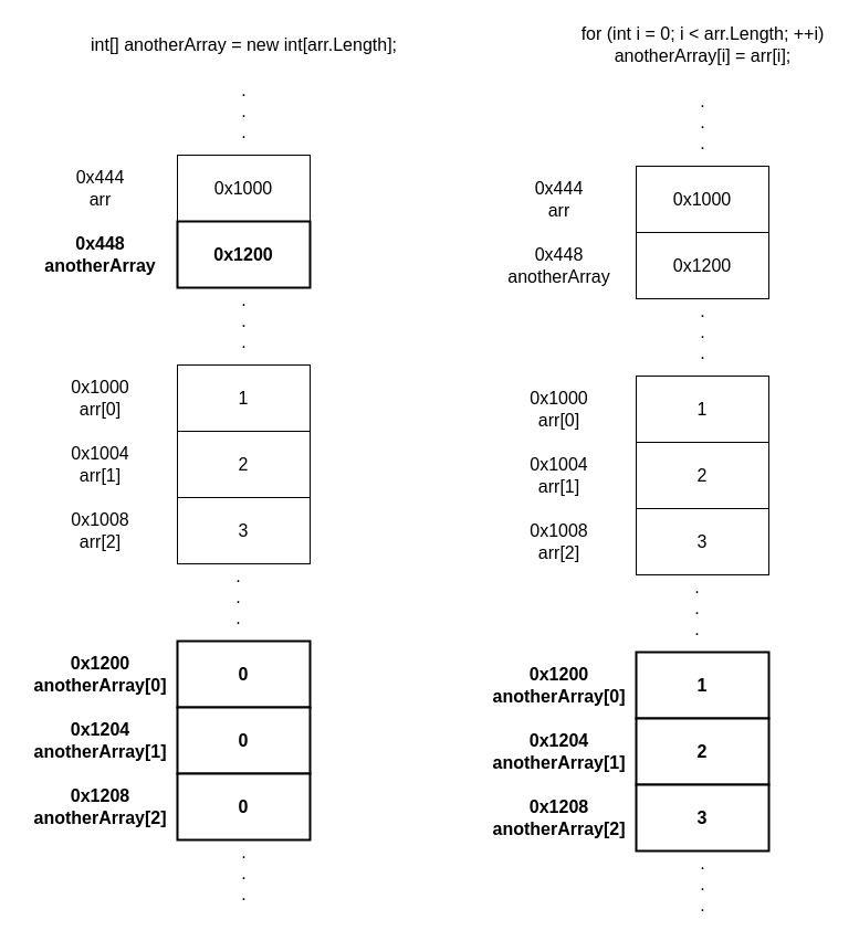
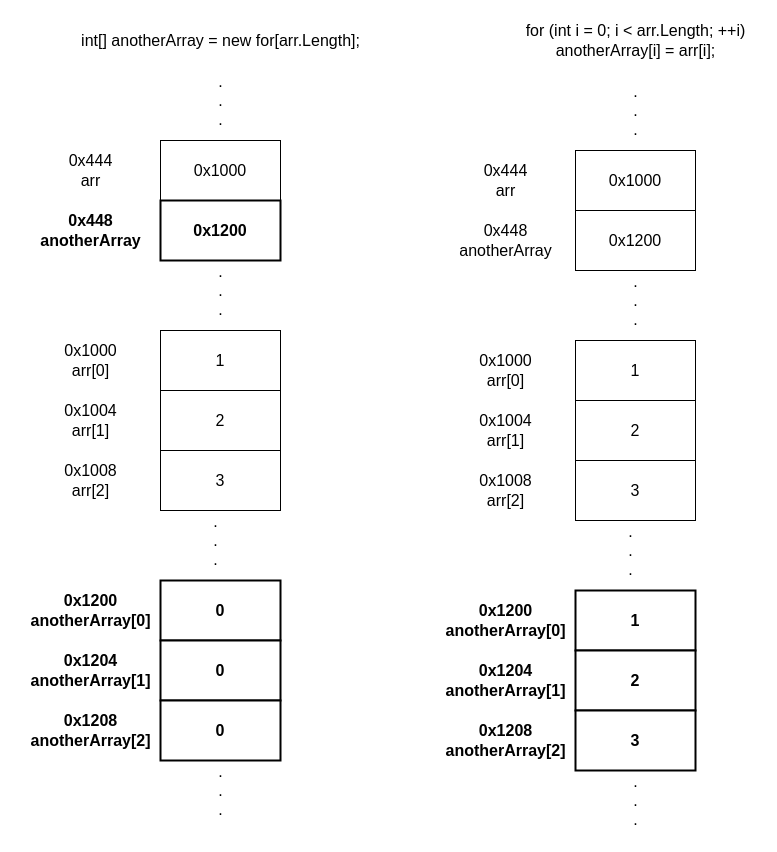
  <mxCell id="0" />
  <mxCell id="1" parent="0" />
  <mxCell id="2" value="0x1000" style="rounded=0;whiteSpace=wrap;html=1;fontSize=16;" parent="1" vertex="1"><mxGeometry x="160" y="140" width="120" height="60" as="geometry" /></mxCell>
  <mxCell id="3" value="0x444&lt;br&gt;arr" style="text;html=1;align=center;verticalAlign=middle;resizable=0;points=[];autosize=1;fontSize=16;" parent="1" vertex="1"><mxGeometry x="60" y="150" width="60" height="40" as="geometry" /></mxCell>
  <mxCell id="4" value=".&lt;br&gt;.&lt;br&gt;." style="text;html=1;align=center;verticalAlign=middle;resizable=0;points=[];autosize=1;fontSize=16;" parent="1" vertex="1"><mxGeometry x="210" y="260" width="20" height="60" as="geometry" /></mxCell>
  <mxCell id="5" value="1" style="rounded=0;whiteSpace=wrap;html=1;fontSize=16;" parent="1" vertex="1"><mxGeometry x="160" y="330" width="120" height="60" as="geometry" /></mxCell>
  <mxCell id="6" value="0x1000&lt;br&gt;arr[0]" style="text;html=1;align=center;verticalAlign=middle;resizable=0;points=[];autosize=1;fontSize=16;" parent="1" vertex="1"><mxGeometry x="55" y="340" width="70" height="40" as="geometry" /></mxCell>
  <mxCell id="7" value="2" style="rounded=0;whiteSpace=wrap;html=1;fontSize=16;" parent="1" vertex="1"><mxGeometry x="160" y="390" width="120" height="60" as="geometry" /></mxCell>
  <mxCell id="8" value="0x1004&lt;br&gt;arr[1]" style="text;html=1;align=center;verticalAlign=middle;resizable=0;points=[];autosize=1;fontSize=16;" parent="1" vertex="1"><mxGeometry x="55" y="400" width="70" height="40" as="geometry" /></mxCell>
  <mxCell id="9" value="0x1008&lt;br&gt;arr[2]" style="text;html=1;align=center;verticalAlign=middle;resizable=0;points=[];autosize=1;fontSize=16;" parent="1" vertex="1"><mxGeometry x="55" y="460" width="70" height="40" as="geometry" /></mxCell>
  <mxCell id="10" value="3" style="rounded=0;whiteSpace=wrap;html=1;fontSize=16;" parent="1" vertex="1"><mxGeometry x="160" y="450" width="120" height="60" as="geometry" /></mxCell>
  <mxCell id="11" value=".&lt;br&gt;.&lt;br&gt;." style="text;html=1;align=center;verticalAlign=middle;resizable=0;points=[];autosize=1;fontSize=16;" parent="1" vertex="1"><mxGeometry x="210" y="70" width="20" height="60" as="geometry" /></mxCell>
  <mxCell id="12" value=".&lt;br&gt;.&lt;br&gt;." style="text;html=1;align=center;verticalAlign=middle;resizable=0;points=[];autosize=1;fontSize=16;" parent="1" vertex="1"><mxGeometry x="205" y="510" width="20" height="60" as="geometry" /></mxCell>
  <mxCell id="13" value="0x1200" style="rounded=0;whiteSpace=wrap;html=1;fontSize=16;strokeWidth=2;fontStyle=1" parent="1" vertex="1"><mxGeometry x="160" y="200" width="120" height="60" as="geometry" /></mxCell>
  <mxCell id="14" value="0x448&lt;br&gt;anotherArray" style="text;html=1;align=center;verticalAlign=middle;resizable=0;points=[];autosize=1;fontSize=16;strokeWidth=2;fontStyle=1" parent="1" vertex="1"><mxGeometry x="30" y="210" width="120" height="40" as="geometry" /></mxCell>
- <mxCell id="15" value="&lt;font style=&quot;font-size: 16px&quot;&gt;int[] anotherArray = new int[arr.Length];&lt;/font&gt;" style="text;html=1;align=center;verticalAlign=middle;resizable=0;points=[];autosize=1;" parent="1" vertex="1"><mxGeometry x="75" y="30" width="290" height="20" as="geometry" /></mxCell>
+ <mxCell id="15" value="&lt;font style=&quot;font-size: 16px&quot;&gt;int[] anotherArray = new for[arr.Length];&lt;/font&gt;" style="text;html=1;align=center;verticalAlign=middle;resizable=0;points=[];autosize=1;" parent="1" vertex="1"><mxGeometry x="75" y="30" width="290" height="20" as="geometry" /></mxCell>
  <mxCell id="16" value="0" style="rounded=0;whiteSpace=wrap;html=1;fontSize=16;fontStyle=1;strokeWidth=2;" parent="1" vertex="1"><mxGeometry x="160" y="580" width="120" height="60" as="geometry" /></mxCell>
  <mxCell id="17" value="0x1200&lt;br&gt;anotherArray[0]" style="text;html=1;align=center;verticalAlign=middle;resizable=0;points=[];autosize=1;fontSize=16;fontStyle=1;strokeWidth=2;" parent="1" vertex="1"><mxGeometry x="20" y="590" width="140" height="40" as="geometry" /></mxCell>
  <mxCell id="18" value="0" style="rounded=0;whiteSpace=wrap;html=1;fontSize=16;fontStyle=1;strokeWidth=2;" parent="1" vertex="1"><mxGeometry x="160" y="640" width="120" height="60" as="geometry" /></mxCell>
  <mxCell id="19" value="0" style="rounded=0;whiteSpace=wrap;html=1;fontSize=16;fontStyle=1;strokeWidth=2;" parent="1" vertex="1"><mxGeometry x="160" y="700" width="120" height="60" as="geometry" /></mxCell>
  <mxCell id="20" value="0x1204&lt;br&gt;anotherArray[1]" style="text;html=1;align=center;verticalAlign=middle;resizable=0;points=[];autosize=1;fontSize=16;fontStyle=1;strokeWidth=2;" parent="1" vertex="1"><mxGeometry x="20" y="650" width="140" height="40" as="geometry" /></mxCell>
  <mxCell id="21" value="0x1208&lt;br&gt;anotherArray[2]" style="text;html=1;align=center;verticalAlign=middle;resizable=0;points=[];autosize=1;fontSize=16;fontStyle=1;strokeWidth=2;" parent="1" vertex="1"><mxGeometry x="20" y="710" width="140" height="40" as="geometry" /></mxCell>
  <mxCell id="22" value=".&lt;br&gt;.&lt;br&gt;." style="text;html=1;align=center;verticalAlign=middle;resizable=0;points=[];autosize=1;fontSize=16;" parent="1" vertex="1"><mxGeometry x="210" y="760" width="20" height="60" as="geometry" /></mxCell>
  <mxCell id="23" value="&lt;font style=&quot;font-size: 16px&quot;&gt;for (int i = 0; i &amp;lt; arr.Length; ++i)&lt;br&gt;anotherArray[i] = arr[i];&lt;br&gt;&lt;/font&gt;" style="text;html=1;align=center;verticalAlign=middle;resizable=0;points=[];autosize=1;" parent="1" vertex="1"><mxGeometry x="515" y="20" width="240" height="40" as="geometry" /></mxCell>
  <mxCell id="24" value="0x1000" style="rounded=0;whiteSpace=wrap;html=1;fontSize=16;" parent="1" vertex="1"><mxGeometry x="575" y="150" width="120" height="60" as="geometry" /></mxCell>
  <mxCell id="25" value="0x444&lt;br&gt;arr" style="text;html=1;align=center;verticalAlign=middle;resizable=0;points=[];autosize=1;fontSize=16;" parent="1" vertex="1"><mxGeometry x="475" y="160" width="60" height="40" as="geometry" /></mxCell>
  <mxCell id="26" value=".&lt;br&gt;.&lt;br&gt;." style="text;html=1;align=center;verticalAlign=middle;resizable=0;points=[];autosize=1;fontSize=16;" parent="1" vertex="1"><mxGeometry x="625" y="270" width="20" height="60" as="geometry" /></mxCell>
  <mxCell id="27" value="1" style="rounded=0;whiteSpace=wrap;html=1;fontSize=16;" parent="1" vertex="1"><mxGeometry x="575" y="340" width="120" height="60" as="geometry" /></mxCell>
  <mxCell id="28" value="0x1000&lt;br&gt;arr[0]" style="text;html=1;align=center;verticalAlign=middle;resizable=0;points=[];autosize=1;fontSize=16;" parent="1" vertex="1"><mxGeometry x="470" y="350" width="70" height="40" as="geometry" /></mxCell>
  <mxCell id="29" value="2" style="rounded=0;whiteSpace=wrap;html=1;fontSize=16;" parent="1" vertex="1"><mxGeometry x="575" y="400" width="120" height="60" as="geometry" /></mxCell>
  <mxCell id="30" value="0x1004&lt;br&gt;arr[1]" style="text;html=1;align=center;verticalAlign=middle;resizable=0;points=[];autosize=1;fontSize=16;" parent="1" vertex="1"><mxGeometry x="470" y="410" width="70" height="40" as="geometry" /></mxCell>
  <mxCell id="31" value="0x1008&lt;br&gt;arr[2]" style="text;html=1;align=center;verticalAlign=middle;resizable=0;points=[];autosize=1;fontSize=16;" parent="1" vertex="1"><mxGeometry x="470" y="470" width="70" height="40" as="geometry" /></mxCell>
  <mxCell id="32" value="3" style="rounded=0;whiteSpace=wrap;html=1;fontSize=16;" parent="1" vertex="1"><mxGeometry x="575" y="460" width="120" height="60" as="geometry" /></mxCell>
  <mxCell id="33" value=".&lt;br&gt;.&lt;br&gt;." style="text;html=1;align=center;verticalAlign=middle;resizable=0;points=[];autosize=1;fontSize=16;" parent="1" vertex="1"><mxGeometry x="625" y="80" width="20" height="60" as="geometry" /></mxCell>
  <mxCell id="34" value=".&lt;br&gt;.&lt;br&gt;." style="text;html=1;align=center;verticalAlign=middle;resizable=0;points=[];autosize=1;fontSize=16;" parent="1" vertex="1"><mxGeometry x="620" y="520" width="20" height="60" as="geometry" /></mxCell>
  <mxCell id="35" value="0x1200" style="rounded=0;whiteSpace=wrap;html=1;fontSize=16;strokeWidth=1;fontStyle=0" parent="1" vertex="1"><mxGeometry x="575" y="210" width="120" height="60" as="geometry" /></mxCell>
  <mxCell id="36" value="0x448&lt;br&gt;anotherArray" style="text;html=1;align=center;verticalAlign=middle;resizable=0;points=[];autosize=1;fontSize=16;strokeWidth=2;fontStyle=0" parent="1" vertex="1"><mxGeometry x="450" y="220" width="110" height="40" as="geometry" /></mxCell>
  <mxCell id="37" value="1" style="rounded=0;whiteSpace=wrap;html=1;fontSize=16;fontStyle=1;strokeWidth=2;" parent="1" vertex="1"><mxGeometry x="575" y="590" width="120" height="60" as="geometry" /></mxCell>
  <mxCell id="38" value="0x1200&lt;br&gt;anotherArray[0]" style="text;html=1;align=center;verticalAlign=middle;resizable=0;points=[];autosize=1;fontSize=16;fontStyle=1;strokeWidth=2;" parent="1" vertex="1"><mxGeometry x="435" y="600" width="140" height="40" as="geometry" /></mxCell>
  <mxCell id="39" value="2" style="rounded=0;whiteSpace=wrap;html=1;fontSize=16;fontStyle=1;strokeWidth=2;" parent="1" vertex="1"><mxGeometry x="575" y="650" width="120" height="60" as="geometry" /></mxCell>
  <mxCell id="40" value="3" style="rounded=0;whiteSpace=wrap;html=1;fontSize=16;fontStyle=1;strokeWidth=2;" parent="1" vertex="1"><mxGeometry x="575" y="710" width="120" height="60" as="geometry" /></mxCell>
  <mxCell id="41" value="0x1204&lt;br&gt;anotherArray[1]" style="text;html=1;align=center;verticalAlign=middle;resizable=0;points=[];autosize=1;fontSize=16;fontStyle=1;strokeWidth=2;" parent="1" vertex="1"><mxGeometry x="435" y="660" width="140" height="40" as="geometry" /></mxCell>
  <mxCell id="42" value="0x1208&lt;br&gt;anotherArray[2]" style="text;html=1;align=center;verticalAlign=middle;resizable=0;points=[];autosize=1;fontSize=16;fontStyle=1;strokeWidth=2;" parent="1" vertex="1"><mxGeometry x="435" y="720" width="140" height="40" as="geometry" /></mxCell>
  <mxCell id="43" value=".&lt;br&gt;.&lt;br&gt;." style="text;html=1;align=center;verticalAlign=middle;resizable=0;points=[];autosize=1;fontSize=16;" parent="1" vertex="1"><mxGeometry x="625" y="770" width="20" height="60" as="geometry" /></mxCell>
